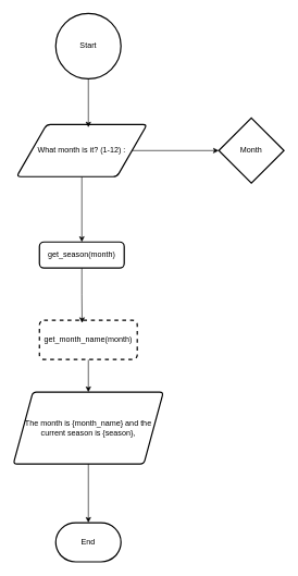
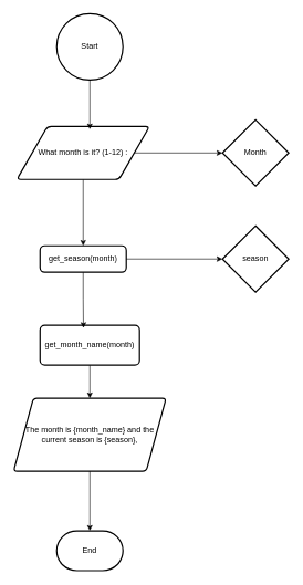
  <mxCell id="0" />
  <mxCell id="1" parent="0" />
  <mxCell id="2" value="Start" style="strokeWidth=2;html=1;shape=mxgraph.flowchart.start_2;whiteSpace=wrap;" vertex="1" parent="1"><mxGeometry x="85" y="20" width="100" height="100" as="geometry" /></mxCell>
  <mxCell id="3" style="edgeStyle=orthogonalEdgeStyle;rounded=0;orthogonalLoop=1;jettySize=auto;html=1;entryX=0.5;entryY=0;entryDx=0;entryDy=0;" edge="1" parent="1" source="4" target="5"><mxGeometry relative="1" as="geometry" /></mxCell>
  <mxCell id="4" value="What month is it? (1-12) :" style="shape=parallelogram;html=1;strokeWidth=2;perimeter=parallelogramPerimeter;whiteSpace=wrap;rounded=1;arcSize=12;size=0.23;" vertex="1" parent="1"><mxGeometry x="25" y="190" width="200" height="80" as="geometry" /></mxCell>
  <mxCell id="5" value="get_season(month)" style="rounded=1;whiteSpace=wrap;html=1;absoluteArcSize=1;arcSize=14;strokeWidth=2;" vertex="1" parent="1"><mxGeometry x="60" y="370" width="130" height="40" as="geometry" /></mxCell>
  <mxCell id="6" value="Month" style="strokeWidth=2;html=1;shape=mxgraph.flowchart.decision;whiteSpace=wrap;" vertex="1" parent="1"><mxGeometry x="335" y="180" width="100" height="100" as="geometry" /></mxCell>
+ <mxCell id="7" value="season" style="strokeWidth=2;html=1;shape=mxgraph.flowchart.decision;whiteSpace=wrap;" vertex="1" parent="1"><mxGeometry x="335" y="340" width="100" height="100" as="geometry" /></mxCell>
  <mxCell id="8" style="edgeStyle=orthogonalEdgeStyle;rounded=0;orthogonalLoop=1;jettySize=auto;html=1;entryX=0.5;entryY=0;entryDx=0;entryDy=0;" edge="1" parent="1" source="9" target="10"><mxGeometry relative="1" as="geometry" /></mxCell>
- <mxCell id="9" value="get_month_name(month)" style="rounded=1;whiteSpace=wrap;html=1;absoluteArcSize=1;arcSize=14;strokeWidth=2;dashed=1;" vertex="1" parent="1"><mxGeometry x="60" y="490" width="150" height="60" as="geometry" /></mxCell>
+ <mxCell id="9" value="get_month_name(month)" style="rounded=1;whiteSpace=wrap;html=1;absoluteArcSize=1;arcSize=14;strokeWidth=2;" vertex="1" parent="1"><mxGeometry x="60" y="490" width="150" height="60" as="geometry" /></mxCell>
  <mxCell id="10" value="&lt;p&gt;&lt;font face=&quot;Helvetica&quot; style=&quot;font-size: 12px;&quot;&gt;The month is {month_name} and the current season is {season},&lt;/font&gt;&lt;/p&gt;" style="shape=parallelogram;html=1;strokeWidth=2;perimeter=parallelogramPerimeter;whiteSpace=wrap;rounded=1;arcSize=11;size=0.13;" vertex="1" parent="1"><mxGeometry x="20" y="600" width="230" height="110" as="geometry" /></mxCell>
  <mxCell id="11" value="End" style="strokeWidth=2;html=1;shape=mxgraph.flowchart.terminator;whiteSpace=wrap;" vertex="1" parent="1"><mxGeometry x="85" y="800" width="100" height="60" as="geometry" /></mxCell>
  <mxCell id="12" style="edgeStyle=orthogonalEdgeStyle;rounded=0;orthogonalLoop=1;jettySize=auto;html=1;entryX=0.55;entryY=0.055;entryDx=0;entryDy=0;entryPerimeter=0;" edge="1" parent="1" source="2" target="4"><mxGeometry relative="1" as="geometry" /></mxCell>
  <mxCell id="13" style="edgeStyle=orthogonalEdgeStyle;rounded=0;orthogonalLoop=1;jettySize=auto;html=1;entryX=0.436;entryY=0.067;entryDx=0;entryDy=0;entryPerimeter=0;" edge="1" parent="1" source="5" target="9"><mxGeometry relative="1" as="geometry" /></mxCell>
  <mxCell id="14" style="edgeStyle=orthogonalEdgeStyle;rounded=0;orthogonalLoop=1;jettySize=auto;html=1;entryX=0;entryY=0.5;entryDx=0;entryDy=0;entryPerimeter=0;" edge="1" parent="1" source="4" target="6"><mxGeometry relative="1" as="geometry" /></mxCell>
+ <mxCell id="15" style="edgeStyle=orthogonalEdgeStyle;rounded=0;orthogonalLoop=1;jettySize=auto;html=1;entryX=0;entryY=0.5;entryDx=0;entryDy=0;entryPerimeter=0;" edge="1" parent="1" source="5" target="7"><mxGeometry relative="1" as="geometry" /></mxCell>
  <mxCell id="16" style="edgeStyle=orthogonalEdgeStyle;rounded=0;orthogonalLoop=1;jettySize=auto;html=1;entryX=0.5;entryY=0;entryDx=0;entryDy=0;entryPerimeter=0;" edge="1" parent="1" source="10" target="11"><mxGeometry relative="1" as="geometry" /></mxCell>
